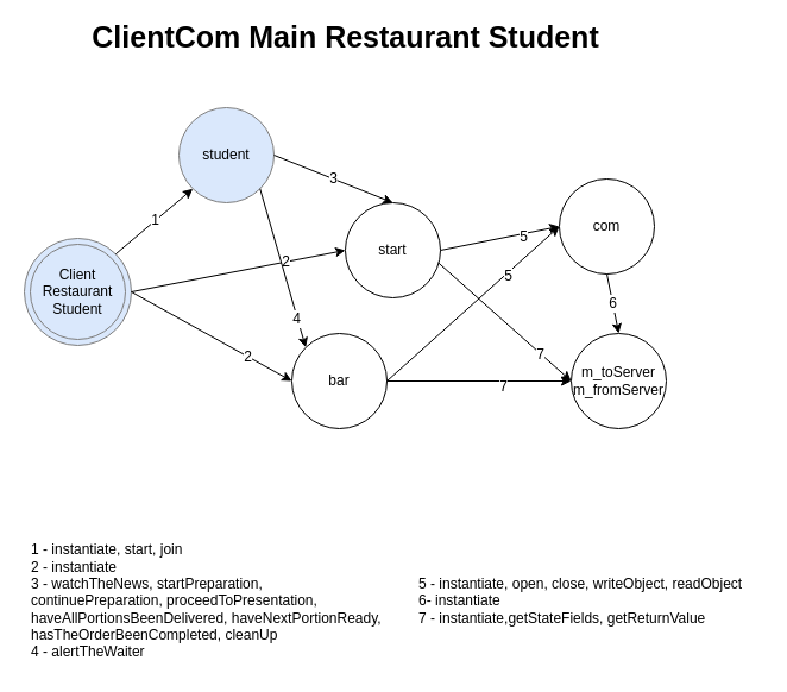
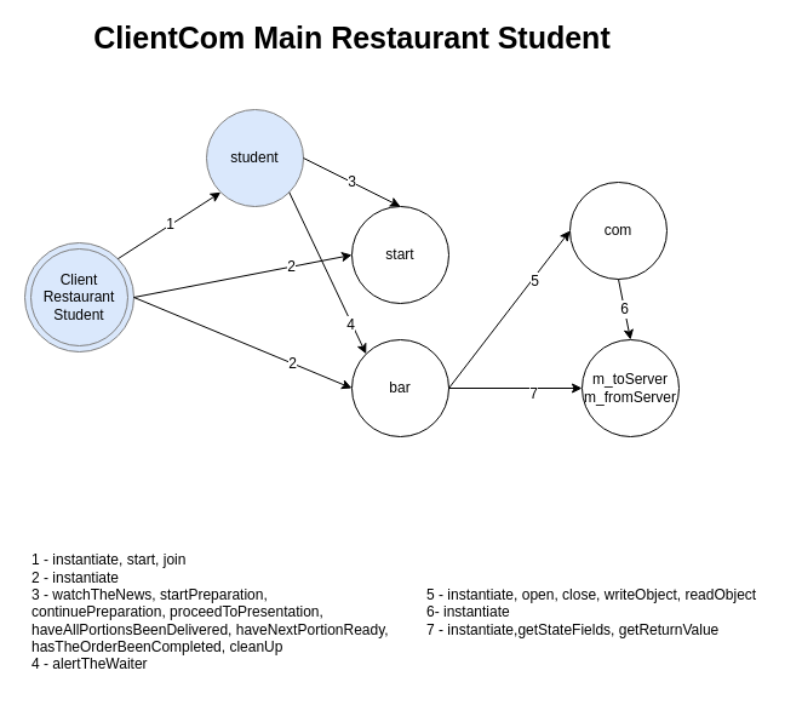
  <mxCell id="0" />
  <mxCell id="1" parent="0" />
- <mxCell id="2" value="student" style="ellipse;whiteSpace=wrap;html=1;fillColor=#dae8fc;strokeColor=#808080;" parent="1" vertex="1"><mxGeometry x="150" y="90" width="80" height="80" as="geometry" /></mxCell>
+ <mxCell id="2" value="student" style="ellipse;whiteSpace=wrap;html=1;fillColor=#dae8fc;strokeColor=#808080;" parent="1" vertex="1"><mxGeometry x="170" y="90" width="80" height="80" as="geometry" /></mxCell>
  <mxCell id="3" value="start" style="ellipse;whiteSpace=wrap;html=1;" parent="1" vertex="1"><mxGeometry x="290" y="170" width="80" height="80" as="geometry" /></mxCell>
  <mxCell id="4" value="&lt;div&gt;&lt;br&gt;&lt;/div&gt;&lt;div&gt;1 - instantiate, start, join&lt;/div&gt;&lt;div&gt;2 - instantiate&lt;br&gt;&lt;/div&gt;&lt;div&gt;3 -&amp;nbsp;watchTheNews,&amp;nbsp;startPreparation,&amp;nbsp;&lt;br&gt;&lt;/div&gt;&lt;div&gt;continuePreparation,&amp;nbsp;proceedToPresentation,&lt;br&gt;&lt;/div&gt;&lt;div&gt;haveAllPortionsBeenDelivered,&amp;nbsp;haveNextPortionReady,&lt;br&gt;&lt;/div&gt;&lt;div&gt;hasTheOrderBeenCompleted,&amp;nbsp;cleanUp&lt;br&gt;&lt;/div&gt;&lt;div&gt;4 -&amp;nbsp;alertTheWaiter&lt;/div&gt;&lt;div&gt;&lt;br&gt;&lt;/div&gt;" style="text;html=1;strokeColor=none;fillColor=none;align=left;verticalAlign=middle;whiteSpace=wrap;rounded=0;" parent="1" vertex="1"><mxGeometry x="24" y="450" width="290" height="110" as="geometry" /></mxCell>
  <mxCell id="5" value="&lt;div&gt;5 - instantiate, open, close, writeObject, readObject&lt;/div&gt;&lt;div&gt;&lt;span style=&quot;background-color: initial;&quot;&gt;6- instantiate&lt;/span&gt;&lt;/div&gt;&lt;div&gt;&lt;span&gt;7 - instantiate,getStateFields, getReturnValue&lt;/span&gt;&lt;/div&gt;" style="text;html=1;strokeColor=none;fillColor=none;align=left;verticalAlign=middle;whiteSpace=wrap;rounded=0;" parent="1" vertex="1"><mxGeometry x="350" y="465" width="290" height="80" as="geometry" /></mxCell>
  <mxCell id="6" value="" style="group" vertex="1" connectable="0" parent="1"><mxGeometry x="20" y="200" width="90" height="90" as="geometry" /></mxCell>
  <mxCell id="7" value="&lt;div&gt;Main&lt;/div&gt;&lt;div&gt;Program&lt;/div&gt;" style="ellipse;whiteSpace=wrap;html=1;fillColor=#dae8fc;strokeColor=#808080;" parent="6" vertex="1"><mxGeometry width="90" height="90" as="geometry" /></mxCell>
  <mxCell id="8" value="&lt;div&gt;&lt;span style=&quot;background-color: initial;&quot;&gt;Client&lt;/span&gt;&lt;/div&gt;&lt;div&gt;&lt;span style=&quot;background-color: initial;&quot;&gt;Restaurant&lt;/span&gt;&lt;br&gt;&lt;/div&gt;&lt;div&gt;Student&lt;/div&gt;" style="ellipse;whiteSpace=wrap;html=1;fillColor=#dae8fc;strokeColor=#808080;" parent="6" vertex="1"><mxGeometry x="5" y="5" width="80" height="80" as="geometry" /></mxCell>
  <mxCell id="9" value="&lt;b&gt;&lt;font style=&quot;font-size: 25px;&quot;&gt;ClientCom Main Restaurant Student&lt;/font&gt;&lt;/b&gt;" style="text;html=1;align=center;verticalAlign=middle;resizable=0;points=[];autosize=1;strokeColor=none;fillColor=none;" vertex="1" parent="1"><mxGeometry x="65" y="20" width="450" height="20" as="geometry" /></mxCell>
- <mxCell id="10" value="bar" style="ellipse;whiteSpace=wrap;html=1;" vertex="1" parent="1"><mxGeometry x="245" y="280" width="80" height="80" as="geometry" /></mxCell>
+ <mxCell id="10" value="bar" style="ellipse;whiteSpace=wrap;html=1;" vertex="1" parent="1"><mxGeometry x="290" y="280" width="80" height="80" as="geometry" /></mxCell>
  <mxCell id="11" value="com" style="ellipse;whiteSpace=wrap;html=1;" vertex="1" parent="1"><mxGeometry x="470" y="150" width="80" height="80" as="geometry" /></mxCell>
  <mxCell id="12" value="m_toServer&lt;br&gt;m_fromServer" style="ellipse;whiteSpace=wrap;html=1;" vertex="1" parent="1"><mxGeometry x="480" y="280" width="80" height="80" as="geometry" /></mxCell>
  <mxCell id="13" value="1" style="endArrow=classic;html=1;rounded=0;fontSize=12;exitX=1;exitY=0;exitDx=0;exitDy=0;entryX=0;entryY=1;entryDx=0;entryDy=0;" edge="1" parent="1" source="7" target="2"><mxGeometry width="50" height="50" relative="1" as="geometry"><mxPoint x="180" y="290" as="sourcePoint" /><mxPoint x="230" y="240" as="targetPoint" /></mxGeometry></mxCell>
  <mxCell id="14" value="" style="endArrow=classic;html=1;rounded=0;fontSize=12;exitX=1;exitY=0.5;exitDx=0;exitDy=0;entryX=0;entryY=0.5;entryDx=0;entryDy=0;" edge="1" parent="1" source="7" target="3"><mxGeometry width="50" height="50" relative="1" as="geometry"><mxPoint x="90" y="380" as="sourcePoint" /><mxPoint x="140" y="330" as="targetPoint" /></mxGeometry></mxCell>
  <mxCell id="15" value="2" style="edgeLabel;html=1;align=center;verticalAlign=middle;resizable=0;points=[];fontSize=12;" vertex="1" connectable="0" parent="14"><mxGeometry x="0.444" relative="1" as="geometry"><mxPoint as="offset" /></mxGeometry></mxCell>
  <mxCell id="16" value="" style="endArrow=classic;html=1;rounded=0;fontSize=12;exitX=1;exitY=0.5;exitDx=0;exitDy=0;entryX=0;entryY=0.5;entryDx=0;entryDy=0;" edge="1" parent="1" source="7" target="10"><mxGeometry width="50" height="50" relative="1" as="geometry"><mxPoint x="120" y="255" as="sourcePoint" /><mxPoint x="300" y="220" as="targetPoint" /></mxGeometry></mxCell>
  <mxCell id="17" value="2" style="edgeLabel;html=1;align=center;verticalAlign=middle;resizable=0;points=[];fontSize=12;" vertex="1" connectable="0" parent="16"><mxGeometry x="0.444" relative="1" as="geometry"><mxPoint as="offset" /></mxGeometry></mxCell>
  <mxCell id="18" value="3" style="endArrow=classic;html=1;rounded=0;fontSize=12;exitX=1;exitY=0.5;exitDx=0;exitDy=0;entryX=0.5;entryY=0;entryDx=0;entryDy=0;" edge="1" parent="1" source="2" target="3"><mxGeometry width="50" height="50" relative="1" as="geometry"><mxPoint x="50" y="420" as="sourcePoint" /><mxPoint x="100" y="370" as="targetPoint" /></mxGeometry></mxCell>
  <mxCell id="19" value="" style="endArrow=classic;html=1;rounded=0;fontSize=12;exitX=1;exitY=1;exitDx=0;exitDy=0;entryX=0;entryY=0;entryDx=0;entryDy=0;" edge="1" parent="1" source="2" target="10"><mxGeometry width="50" height="50" relative="1" as="geometry"><mxPoint x="10" y="430" as="sourcePoint" /><mxPoint x="60" y="380" as="targetPoint" /></mxGeometry></mxCell>
  <mxCell id="20" value="4" style="edgeLabel;html=1;align=center;verticalAlign=middle;resizable=0;points=[];fontSize=12;" vertex="1" connectable="0" parent="19"><mxGeometry x="0.63" y="-1" relative="1" as="geometry"><mxPoint as="offset" /></mxGeometry></mxCell>
- <mxCell id="21" value="" style="endArrow=classic;html=1;rounded=0;fontSize=12;exitX=1;exitY=0.5;exitDx=0;exitDy=0;entryX=0;entryY=0.5;entryDx=0;entryDy=0;" edge="1" parent="1" source="3" target="11"><mxGeometry width="50" height="50" relative="1" as="geometry"><mxPoint x="290" y="450" as="sourcePoint" /><mxPoint x="340" y="400" as="targetPoint" /></mxGeometry></mxCell>
- <mxCell id="22" value="5" style="edgeLabel;html=1;align=center;verticalAlign=middle;resizable=0;points=[];fontSize=12;" vertex="1" connectable="0" parent="21"><mxGeometry x="0.382" y="-2" relative="1" as="geometry"><mxPoint as="offset" /></mxGeometry></mxCell>
  <mxCell id="23" value="" style="endArrow=classic;html=1;rounded=0;fontSize=12;exitX=1;exitY=0.5;exitDx=0;exitDy=0;entryX=0;entryY=0.5;entryDx=0;entryDy=0;" edge="1" parent="1" source="10" target="11"><mxGeometry width="50" height="50" relative="1" as="geometry"><mxPoint x="380" y="220" as="sourcePoint" /><mxPoint x="490" y="220" as="targetPoint" /></mxGeometry></mxCell>
  <mxCell id="24" value="5" style="edgeLabel;html=1;align=center;verticalAlign=middle;resizable=0;points=[];fontSize=12;" vertex="1" connectable="0" parent="23"><mxGeometry x="0.382" y="-2" relative="1" as="geometry"><mxPoint as="offset" /></mxGeometry></mxCell>
  <mxCell id="25" value="6" style="endArrow=classic;html=1;rounded=0;fontSize=12;exitX=0.5;exitY=1;exitDx=0;exitDy=0;entryX=0.5;entryY=0;entryDx=0;entryDy=0;" edge="1" parent="1" source="11" target="12"><mxGeometry width="50" height="50" relative="1" as="geometry"><mxPoint x="660" y="380" as="sourcePoint" /><mxPoint x="710" y="330" as="targetPoint" /></mxGeometry></mxCell>
- <mxCell id="26" value="" style="endArrow=classic;html=1;rounded=0;fontSize=12;exitX=0.98;exitY=0.633;exitDx=0;exitDy=0;exitPerimeter=0;entryX=0;entryY=0.5;entryDx=0;entryDy=0;" edge="1" parent="1" source="3" target="12"><mxGeometry width="50" height="50" relative="1" as="geometry"><mxPoint x="130" y="440" as="sourcePoint" /><mxPoint x="450" y="300" as="targetPoint" /></mxGeometry></mxCell>
- <mxCell id="27" value="7" style="edgeLabel;html=1;align=center;verticalAlign=middle;resizable=0;points=[];fontSize=12;" vertex="1" connectable="0" parent="26"><mxGeometry x="0.544" y="-1" relative="1" as="geometry"><mxPoint as="offset" /></mxGeometry></mxCell>
  <mxCell id="28" value="" style="endArrow=classic;html=1;rounded=0;fontSize=12;exitX=1;exitY=0.5;exitDx=0;exitDy=0;" edge="1" parent="1" source="10"><mxGeometry width="50" height="50" relative="1" as="geometry"><mxPoint x="378.4" y="230.64" as="sourcePoint" /><mxPoint x="480" y="320" as="targetPoint" /></mxGeometry></mxCell>
  <mxCell id="29" value="7" style="edgeLabel;html=1;align=center;verticalAlign=middle;resizable=0;points=[];fontSize=12;" vertex="1" connectable="0" parent="28"><mxGeometry x="0.255" y="-4" relative="1" as="geometry"><mxPoint as="offset" /></mxGeometry></mxCell>
